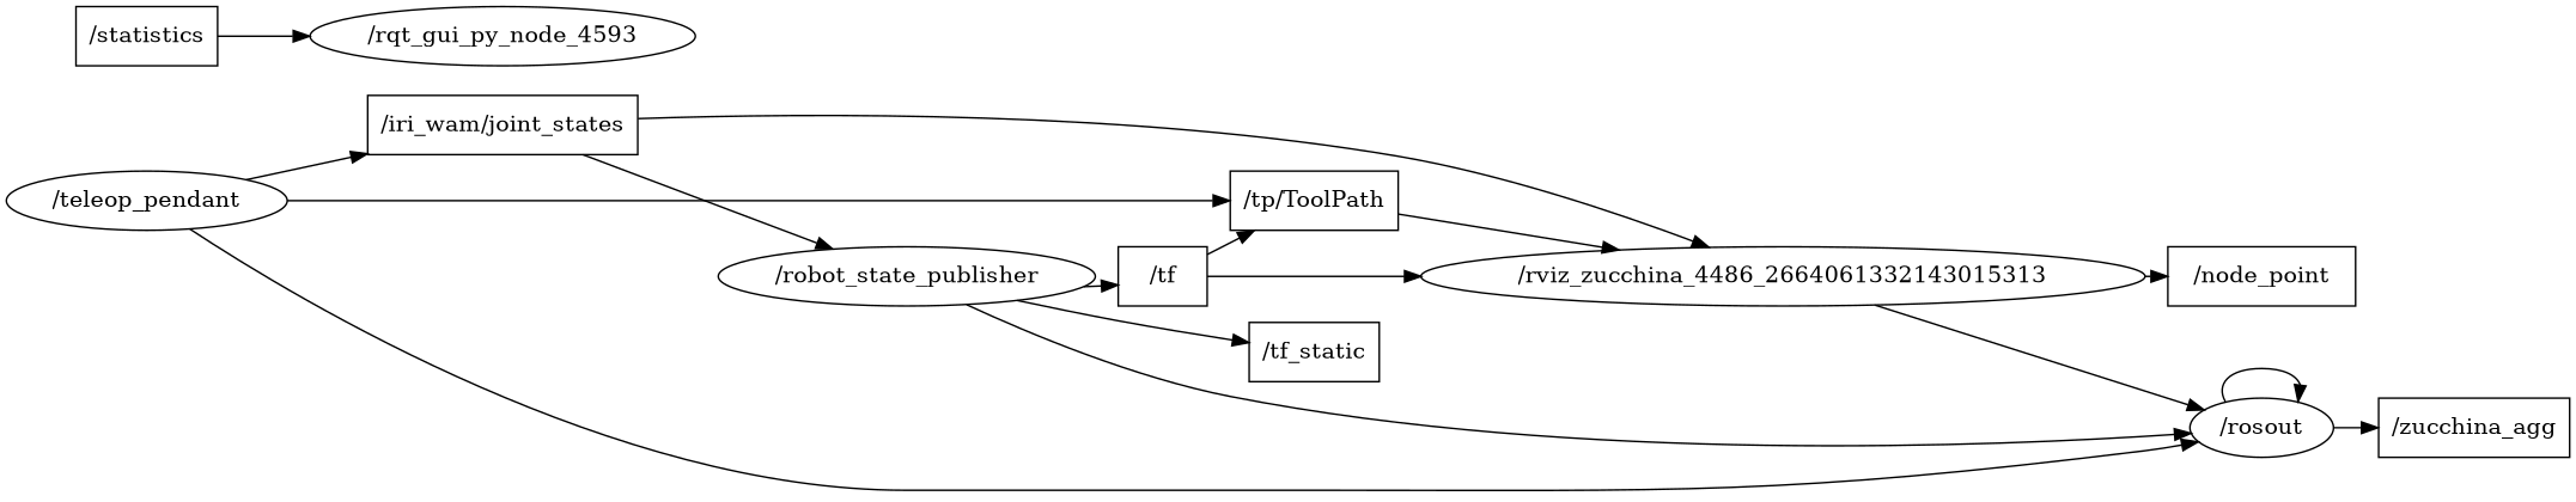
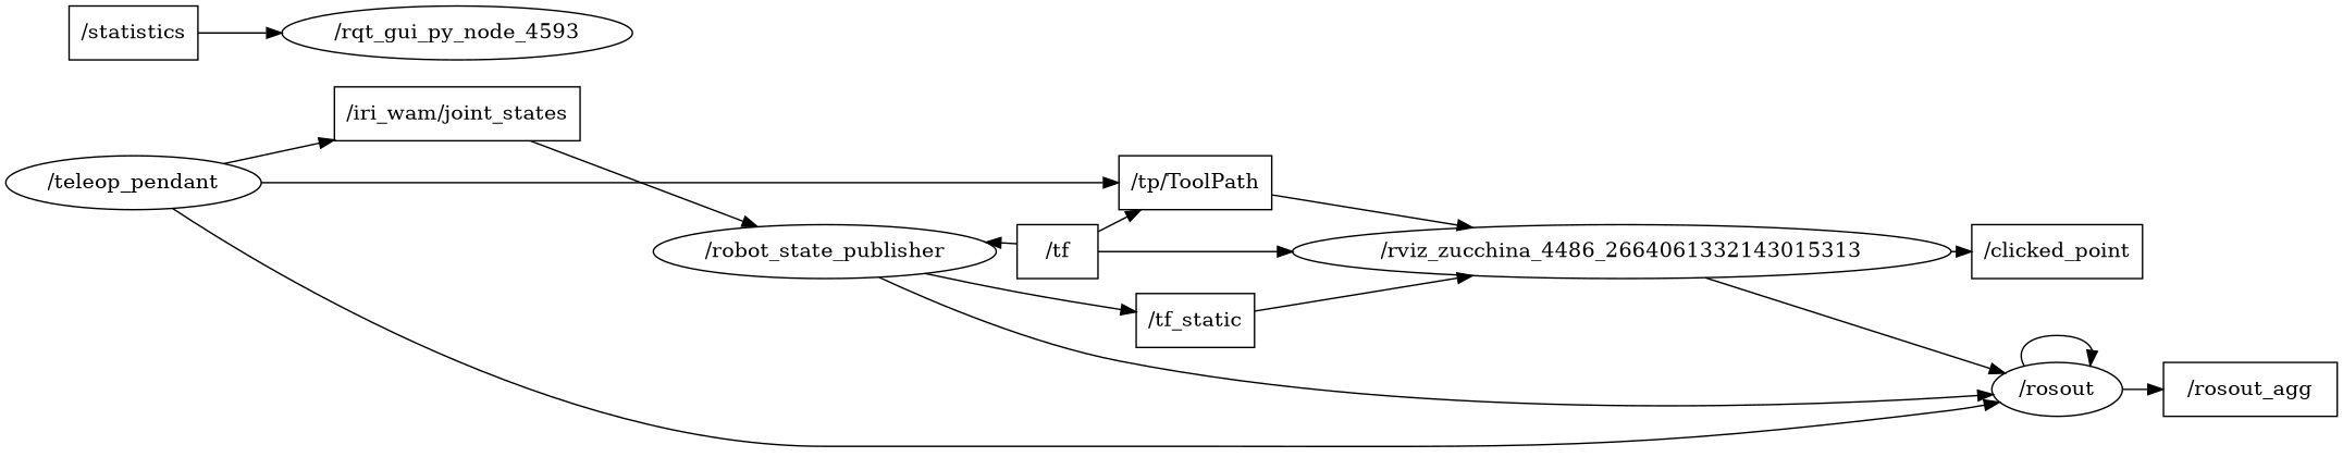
  digraph {
    compound=True
    fontname="DejaVu Serif"
    rank=same
    rankdir=LR
    ranksep=0.2
    node [fontname="DejaVu Serif" shape=box]
    edge [fontname="DejaVu Serif" penwidth=1]
    n1 [height=0.5 label="/rosout" shape=ellipse width=0.97491]
-   n2 [height=0.5 label="/zucchina_agg" width=1.1111]
+   n2 [height=0.5 label="/rosout_agg" width=1.1111]
    n3 [height=0.5 label="/iri_wam/joint_states" width=1.8194]
    n4 [height=0.5 label="/robot_state_publisher" shape=ellipse width=2.4734]
    n5 [height=0.5 label="/tf" width=0.75]
    n6 [height=0.5 label="/tf_static" width=0.88889]
    n7 [height=0.5 label="/rviz_zucchina_4486_2664061332143015313" shape=ellipse width=4.7843]
    n8 [height=0.5 label="/tp/ToolPath" width=1.1667]
-   n9 [height=0.5 label="/node_point" width=1.3056]
+   n9 [height=0.5 label="/clicked_point" width=1.3056]
    n10 [height=0.5 label="/teleop_pendant" shape=ellipse width=1.8596]
    n11 [height=0.5 label="/statistics" width=0.93056]
    n12 [height=0.5 label="/rqt_gui_py_node_4593" shape=ellipse width=2.6359]
    n1 -> n1
    n1 -> n2
    n3 -> n4
    n4 -> n1
-   n4 -> n5
+   n5 -> n4
    n4 -> n6
    n5 -> n7
    n5 -> n8
-   n3 -> n7
+   n6 -> n7
    n7 -> n1
    n7 -> n9
    n8 -> n7
    n10 -> n1
    n10 -> n3
    n10 -> n8
    n11 -> n12
  }
